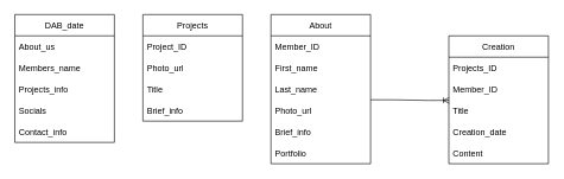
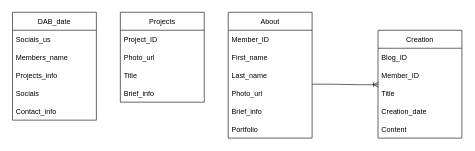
  <mxCell id="0" />
  <mxCell id="1" parent="0" />
  <mxCell id="2" value="About" style="swimlane;fontStyle=0;childLayout=stackLayout;horizontal=1;startSize=30;horizontalStack=0;resizeParent=1;resizeParentMax=0;resizeLast=0;collapsible=1;marginBottom=0;" vertex="1" parent="1"><mxGeometry x="380" y="20" width="140" height="210" as="geometry" /></mxCell>
  <mxCell id="3" value="Member_ID" style="text;strokeColor=none;fillColor=none;align=left;verticalAlign=middle;spacingLeft=4;spacingRight=4;overflow=hidden;points=[[0,0.5],[1,0.5]];portConstraint=eastwest;rotatable=0;" vertex="1" parent="2"><mxGeometry y="30" width="140" height="30" as="geometry" /></mxCell>
  <mxCell id="4" value="First_name" style="text;strokeColor=none;fillColor=none;align=left;verticalAlign=middle;spacingLeft=4;spacingRight=4;overflow=hidden;points=[[0,0.5],[1,0.5]];portConstraint=eastwest;rotatable=0;" vertex="1" parent="2"><mxGeometry y="60" width="140" height="30" as="geometry" /></mxCell>
  <mxCell id="5" value="Last_name" style="text;strokeColor=none;fillColor=none;align=left;verticalAlign=middle;spacingLeft=4;spacingRight=4;overflow=hidden;points=[[0,0.5],[1,0.5]];portConstraint=eastwest;rotatable=0;" vertex="1" parent="2"><mxGeometry y="90" width="140" height="30" as="geometry" /></mxCell>
  <mxCell id="6" value="Photo_url" style="text;strokeColor=none;fillColor=none;align=left;verticalAlign=middle;spacingLeft=4;spacingRight=4;overflow=hidden;points=[[0,0.5],[1,0.5]];portConstraint=eastwest;rotatable=0;" vertex="1" parent="2"><mxGeometry y="120" width="140" height="30" as="geometry" /></mxCell>
  <mxCell id="7" value="Brief_info" style="text;strokeColor=none;fillColor=none;align=left;verticalAlign=middle;spacingLeft=4;spacingRight=4;overflow=hidden;points=[[0,0.5],[1,0.5]];portConstraint=eastwest;rotatable=0;" vertex="1" parent="2"><mxGeometry y="150" width="140" height="30" as="geometry" /></mxCell>
  <mxCell id="8" value="Portfolio" style="text;strokeColor=none;fillColor=none;align=left;verticalAlign=middle;spacingLeft=4;spacingRight=4;overflow=hidden;points=[[0,0.5],[1,0.5]];portConstraint=eastwest;rotatable=0;" vertex="1" parent="2"><mxGeometry y="180" width="140" height="30" as="geometry" /></mxCell>
  <mxCell id="9" value="Creation" style="swimlane;fontStyle=0;childLayout=stackLayout;horizontal=1;startSize=30;horizontalStack=0;resizeParent=1;resizeParentMax=0;resizeLast=0;collapsible=1;marginBottom=0;" vertex="1" parent="1"><mxGeometry x="630" y="50" width="140" height="180" as="geometry" /></mxCell>
- <mxCell id="10" value="Projects_ID" style="text;strokeColor=none;fillColor=none;align=left;verticalAlign=middle;spacingLeft=4;spacingRight=4;overflow=hidden;points=[[0,0.5],[1,0.5]];portConstraint=eastwest;rotatable=0;" vertex="1" parent="9"><mxGeometry y="30" width="140" height="30" as="geometry" /></mxCell>
+ <mxCell id="10" value="Blog_ID" style="text;strokeColor=none;fillColor=none;align=left;verticalAlign=middle;spacingLeft=4;spacingRight=4;overflow=hidden;points=[[0,0.5],[1,0.5]];portConstraint=eastwest;rotatable=0;" vertex="1" parent="9"><mxGeometry y="30" width="140" height="30" as="geometry" /></mxCell>
  <mxCell id="11" value="Member_ID" style="text;strokeColor=none;fillColor=none;align=left;verticalAlign=middle;spacingLeft=4;spacingRight=4;overflow=hidden;points=[[0,0.5],[1,0.5]];portConstraint=eastwest;rotatable=0;" vertex="1" parent="9"><mxGeometry y="60" width="140" height="30" as="geometry" /></mxCell>
  <mxCell id="12" value="Title" style="text;strokeColor=none;fillColor=none;align=left;verticalAlign=middle;spacingLeft=4;spacingRight=4;overflow=hidden;points=[[0,0.5],[1,0.5]];portConstraint=eastwest;rotatable=0;" vertex="1" parent="9"><mxGeometry y="90" width="140" height="30" as="geometry" /></mxCell>
  <mxCell id="13" value="Creation_date" style="text;strokeColor=none;fillColor=none;align=left;verticalAlign=middle;spacingLeft=4;spacingRight=4;overflow=hidden;points=[[0,0.5],[1,0.5]];portConstraint=eastwest;rotatable=0;" vertex="1" parent="9"><mxGeometry y="120" width="140" height="30" as="geometry" /></mxCell>
  <mxCell id="14" value="Content" style="text;strokeColor=none;fillColor=none;align=left;verticalAlign=middle;spacingLeft=4;spacingRight=4;overflow=hidden;points=[[0,0.5],[1,0.5]];portConstraint=eastwest;rotatable=0;" vertex="1" parent="9"><mxGeometry y="150" width="140" height="30" as="geometry" /></mxCell>
  <mxCell id="15" value="DAB_date" style="swimlane;fontStyle=0;childLayout=stackLayout;horizontal=1;startSize=30;horizontalStack=0;resizeParent=1;resizeParentMax=0;resizeLast=0;collapsible=1;marginBottom=0;" vertex="1" parent="1"><mxGeometry x="20" y="20" width="140" height="180" as="geometry" /></mxCell>
- <mxCell id="16" value="About_us" style="text;strokeColor=none;fillColor=none;align=left;verticalAlign=middle;spacingLeft=4;spacingRight=4;overflow=hidden;points=[[0,0.5],[1,0.5]];portConstraint=eastwest;rotatable=0;" vertex="1" parent="15"><mxGeometry y="30" width="140" height="30" as="geometry" /></mxCell>
+ <mxCell id="16" value="Socials_us" style="text;strokeColor=none;fillColor=none;align=left;verticalAlign=middle;spacingLeft=4;spacingRight=4;overflow=hidden;points=[[0,0.5],[1,0.5]];portConstraint=eastwest;rotatable=0;" vertex="1" parent="15"><mxGeometry y="30" width="140" height="30" as="geometry" /></mxCell>
  <mxCell id="17" value="Members_name" style="text;strokeColor=none;fillColor=none;align=left;verticalAlign=middle;spacingLeft=4;spacingRight=4;overflow=hidden;points=[[0,0.5],[1,0.5]];portConstraint=eastwest;rotatable=0;" vertex="1" parent="15"><mxGeometry y="60" width="140" height="30" as="geometry" /></mxCell>
  <mxCell id="18" value="Projects_info" style="text;strokeColor=none;fillColor=none;align=left;verticalAlign=middle;spacingLeft=4;spacingRight=4;overflow=hidden;points=[[0,0.5],[1,0.5]];portConstraint=eastwest;rotatable=0;" vertex="1" parent="15"><mxGeometry y="90" width="140" height="30" as="geometry" /></mxCell>
  <mxCell id="19" value="Socials" style="text;strokeColor=none;fillColor=none;align=left;verticalAlign=middle;spacingLeft=4;spacingRight=4;overflow=hidden;points=[[0,0.5],[1,0.5]];portConstraint=eastwest;rotatable=0;" vertex="1" parent="15"><mxGeometry y="120" width="140" height="30" as="geometry" /></mxCell>
  <mxCell id="20" value="Contact_info" style="text;strokeColor=none;fillColor=none;align=left;verticalAlign=middle;spacingLeft=4;spacingRight=4;overflow=hidden;points=[[0,0.5],[1,0.5]];portConstraint=eastwest;rotatable=0;" vertex="1" parent="15"><mxGeometry y="150" width="140" height="30" as="geometry" /></mxCell>
  <mxCell id="21" value="Projects" style="swimlane;fontStyle=0;childLayout=stackLayout;horizontal=1;startSize=30;horizontalStack=0;resizeParent=1;resizeParentMax=0;resizeLast=0;collapsible=1;marginBottom=0;" vertex="1" parent="1"><mxGeometry x="200" y="20" width="140" height="150" as="geometry" /></mxCell>
  <mxCell id="22" value="Project_ID" style="text;strokeColor=none;fillColor=none;align=left;verticalAlign=middle;spacingLeft=4;spacingRight=4;overflow=hidden;points=[[0,0.5],[1,0.5]];portConstraint=eastwest;rotatable=0;" vertex="1" parent="21"><mxGeometry y="30" width="140" height="30" as="geometry" /></mxCell>
  <mxCell id="23" value="Photo_url" style="text;strokeColor=none;fillColor=none;align=left;verticalAlign=middle;spacingLeft=4;spacingRight=4;overflow=hidden;points=[[0,0.5],[1,0.5]];portConstraint=eastwest;rotatable=0;" vertex="1" parent="21"><mxGeometry y="60" width="140" height="30" as="geometry" /></mxCell>
  <mxCell id="24" value="Title" style="text;strokeColor=none;fillColor=none;align=left;verticalAlign=middle;spacingLeft=4;spacingRight=4;overflow=hidden;points=[[0,0.5],[1,0.5]];portConstraint=eastwest;rotatable=0;" vertex="1" parent="21"><mxGeometry y="90" width="140" height="30" as="geometry" /></mxCell>
  <mxCell id="25" value="Brief_info" style="text;strokeColor=none;fillColor=none;align=left;verticalAlign=middle;spacingLeft=4;spacingRight=4;overflow=hidden;points=[[0,0.5],[1,0.5]];portConstraint=eastwest;rotatable=0;" vertex="1" parent="21"><mxGeometry y="120" width="140" height="30" as="geometry" /></mxCell>
  <mxCell id="26" value="" style="edgeStyle=entityRelationEdgeStyle;fontSize=12;html=1;endArrow=ERoneToMany;rounded=0;entryX=0.004;entryY=0.029;entryDx=0;entryDy=0;entryPerimeter=0;" edge="1" parent="1" target="12"><mxGeometry width="100" height="100" relative="1" as="geometry"><mxPoint x="520" y="140" as="sourcePoint" /><mxPoint x="610" y="140" as="targetPoint" /></mxGeometry></mxCell>
